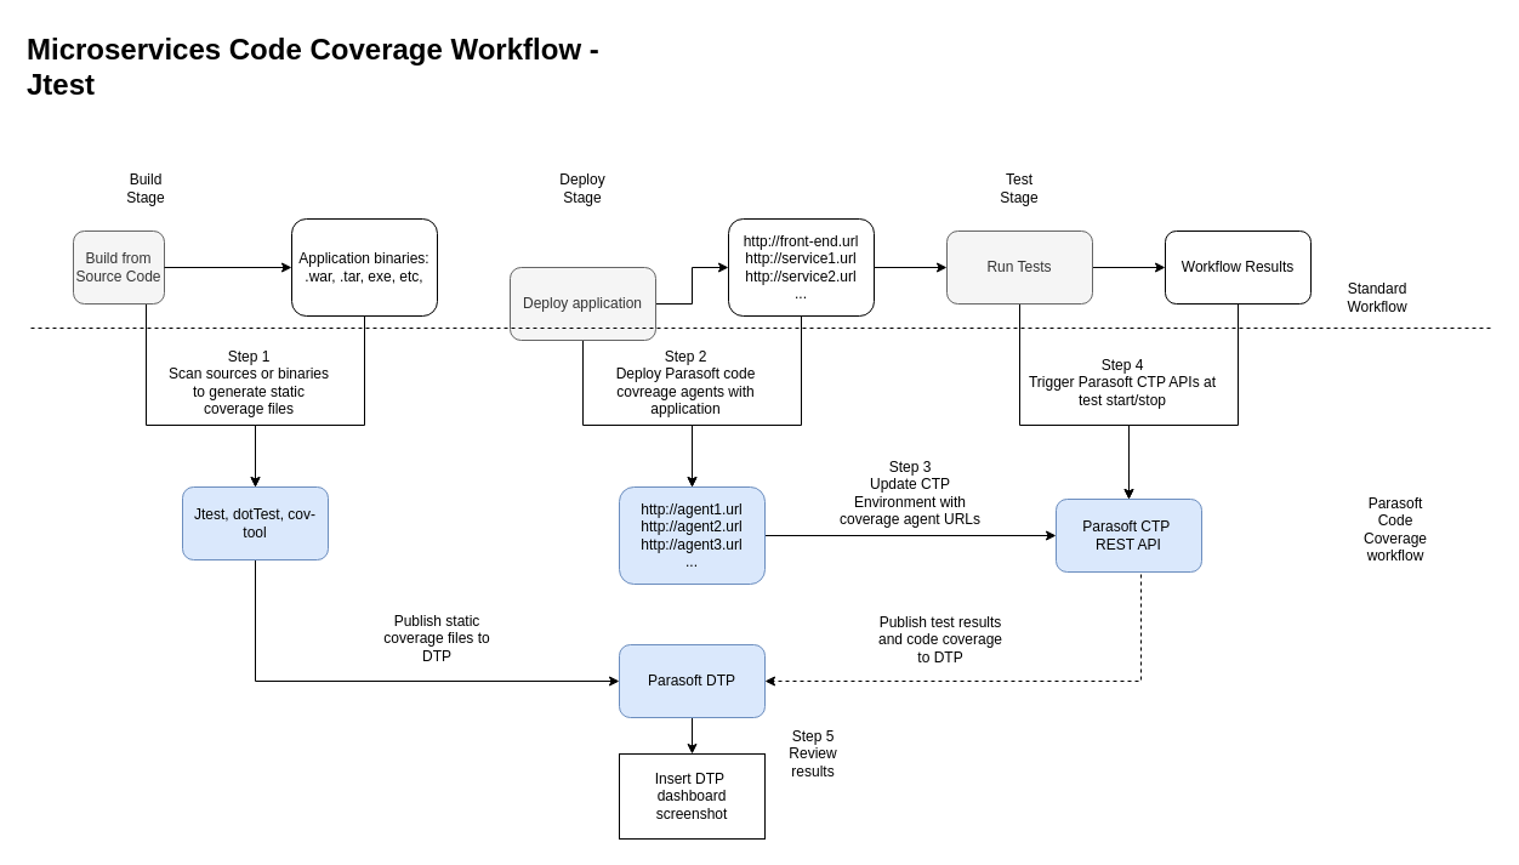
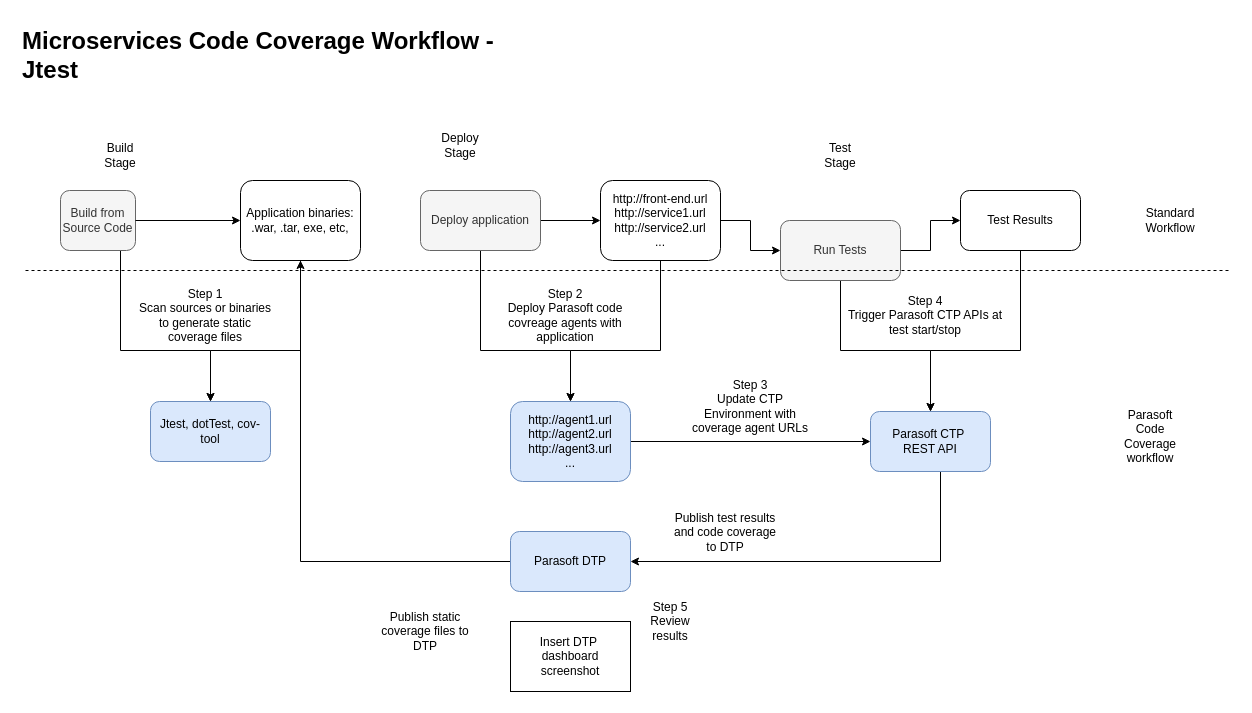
  <mxCell id="0" />
  <mxCell id="1" parent="0" />
  <mxCell id="2" style="edgeStyle=orthogonalEdgeStyle;rounded=0;orthogonalLoop=1;jettySize=auto;html=1;entryX=0.5;entryY=0;entryDx=0;entryDy=0;" edge="1" parent="1" source="3" target="17"><mxGeometry relative="1" as="geometry"><Array as="points"><mxPoint x="300" y="350" /><mxPoint x="210" y="350" /></Array></mxGeometry></mxCell>
  <mxCell id="3" value="Application binaries:&lt;div&gt;.war, .tar, exe, etc,&lt;/div&gt;" style="rounded=1;whiteSpace=wrap;html=1;" parent="1" vertex="1"><mxGeometry x="240" y="180" width="120" height="80" as="geometry" /></mxCell>
  <mxCell id="4" style="edgeStyle=orthogonalEdgeStyle;rounded=0;orthogonalLoop=1;jettySize=auto;html=1;" parent="1" source="5" target="17" edge="1"><mxGeometry relative="1" as="geometry"><Array as="points"><mxPoint x="120" y="350" /><mxPoint x="210" y="350" /></Array></mxGeometry></mxCell>
  <mxCell id="5" value="Build from Source Code" style="rounded=1;whiteSpace=wrap;html=1;fillColor=#f5f5f5;fontColor=#333333;strokeColor=#666666;" parent="1" vertex="1"><mxGeometry x="60" y="190" width="75" height="60" as="geometry" /></mxCell>
  <mxCell id="6" value="Build Stage" style="text;html=1;align=center;verticalAlign=middle;whiteSpace=wrap;rounded=0;" parent="1" vertex="1"><mxGeometry x="90" y="140" width="60" height="30" as="geometry" /></mxCell>
  <mxCell id="7" style="edgeStyle=orthogonalEdgeStyle;rounded=0;orthogonalLoop=1;jettySize=auto;html=1;entryX=0.5;entryY=0;entryDx=0;entryDy=0;" parent="1" source="9" target="26" edge="1"><mxGeometry relative="1" as="geometry"><mxPoint x="480" y="290" as="targetPoint" /><Array as="points"><mxPoint x="480" y="350" /><mxPoint x="570" y="350" /></Array></mxGeometry></mxCell>
  <mxCell id="8" style="edgeStyle=orthogonalEdgeStyle;rounded=0;orthogonalLoop=1;jettySize=auto;html=1;" edge="1" parent="1" source="9" target="32"><mxGeometry relative="1" as="geometry" /></mxCell>
- <mxCell id="9" value="Deploy application" style="rounded=1;whiteSpace=wrap;html=1;fillColor=#f5f5f5;fontColor=#333333;strokeColor=#666666;" parent="1" vertex="1"><mxGeometry x="420" y="220" width="120" height="60" as="geometry" /></mxCell>
+ <mxCell id="9" value="Deploy application" style="rounded=1;whiteSpace=wrap;html=1;fillColor=#f5f5f5;fontColor=#333333;strokeColor=#666666;" parent="1" vertex="1"><mxGeometry x="420" y="190" width="120" height="60" as="geometry" /></mxCell>
  <mxCell id="10" style="edgeStyle=orthogonalEdgeStyle;rounded=0;orthogonalLoop=1;jettySize=auto;html=1;entryX=0.5;entryY=0;entryDx=0;entryDy=0;" parent="1" source="12" target="20" edge="1"><mxGeometry relative="1" as="geometry"><Array as="points"><mxPoint x="840" y="350" /><mxPoint x="930" y="350" /></Array></mxGeometry></mxCell>
  <mxCell id="11" style="edgeStyle=orthogonalEdgeStyle;rounded=0;orthogonalLoop=1;jettySize=auto;html=1;entryX=0;entryY=0.5;entryDx=0;entryDy=0;" edge="1" parent="1" source="12" target="34"><mxGeometry relative="1" as="geometry"><mxPoint x="960" y="220" as="targetPoint" /></mxGeometry></mxCell>
- <mxCell id="12" value="Run Tests" style="rounded=1;whiteSpace=wrap;html=1;fillColor=#f5f5f5;strokeColor=#666666;fontColor=#333333;" parent="1" vertex="1"><mxGeometry x="780" y="190" width="120" height="60" as="geometry" /></mxCell>
- <mxCell id="13" value="Deploy Stage" style="text;html=1;align=center;verticalAlign=middle;whiteSpace=wrap;rounded=0;" parent="1" vertex="1"><mxGeometry x="450" y="140" width="60" height="30" as="geometry" /></mxCell>
+ <mxCell id="12" value="Run Tests" style="rounded=1;whiteSpace=wrap;html=1;fillColor=#f5f5f5;strokeColor=#666666;fontColor=#333333;" parent="1" vertex="1"><mxGeometry x="780" y="220" width="120" height="60" as="geometry" /></mxCell>
+ <mxCell id="13" value="Deploy Stage" style="text;html=1;align=center;verticalAlign=middle;whiteSpace=wrap;rounded=0;" parent="1" vertex="1"><mxGeometry x="430" y="130" width="60" height="30" as="geometry" /></mxCell>
  <mxCell id="14" value="Test Stage" style="text;html=1;align=center;verticalAlign=middle;whiteSpace=wrap;rounded=0;" parent="1" vertex="1"><mxGeometry x="815" y="140" width="50" height="30" as="geometry" /></mxCell>
- <mxCell id="15" style="edgeStyle=orthogonalEdgeStyle;rounded=0;orthogonalLoop=1;jettySize=auto;html=1;entryX=0;entryY=0.5;entryDx=0;entryDy=0;exitX=0.5;exitY=1;exitDx=0;exitDy=0;" parent="1" source="17" target="22" edge="1"><mxGeometry relative="1" as="geometry"><Array as="points"><mxPoint x="210" y="561" /></Array></mxGeometry></mxCell>
  <mxCell id="16" style="edgeStyle=orthogonalEdgeStyle;rounded=0;orthogonalLoop=1;jettySize=auto;html=1;entryX=0;entryY=0.5;entryDx=0;entryDy=0;exitX=1;exitY=0.5;exitDx=0;exitDy=0;" parent="1" source="5" target="3" edge="1"><mxGeometry relative="1" as="geometry"><mxPoint x="100" y="220" as="sourcePoint" /></mxGeometry></mxCell>
  <mxCell id="17" value="&lt;div&gt;Jtest, dotTest, cov-tool&lt;/div&gt;" style="rounded=1;whiteSpace=wrap;html=1;fillColor=#dae8fc;strokeColor=#6c8ebf;" parent="1" vertex="1"><mxGeometry x="150" y="401" width="120" height="60" as="geometry" /></mxCell>
  <mxCell id="18" style="edgeStyle=orthogonalEdgeStyle;rounded=0;orthogonalLoop=1;jettySize=auto;html=1;entryX=0;entryY=0.5;entryDx=0;entryDy=0;" parent="1" source="26" target="20" edge="1"><mxGeometry relative="1" as="geometry" /></mxCell>
- <mxCell id="19" style="edgeStyle=orthogonalEdgeStyle;rounded=0;orthogonalLoop=1;jettySize=auto;html=1;entryX=1;entryY=0.5;entryDx=0;entryDy=0;exitX=0.5;exitY=1;exitDx=0;exitDy=0;dashed=1;" parent="1" source="20" target="22" edge="1"><mxGeometry relative="1" as="geometry"><Array as="points"><mxPoint x="940" y="561" /></Array></mxGeometry></mxCell>
+ <mxCell id="19" style="edgeStyle=orthogonalEdgeStyle;rounded=0;orthogonalLoop=1;jettySize=auto;html=1;entryX=1;entryY=0.5;entryDx=0;entryDy=0;exitX=0.5;exitY=1;exitDx=0;exitDy=0;" parent="1" source="20" target="22" edge="1"><mxGeometry relative="1" as="geometry"><Array as="points"><mxPoint x="940" y="561" /></Array></mxGeometry></mxCell>
  <mxCell id="20" value="&lt;div&gt;Parasoft CTP&amp;nbsp;&lt;/div&gt;&lt;div&gt;REST API&lt;/div&gt;" style="rounded=1;whiteSpace=wrap;html=1;fillColor=#dae8fc;strokeColor=#6c8ebf;" parent="1" vertex="1"><mxGeometry x="870" y="411" width="120" height="60" as="geometry" /></mxCell>
- <mxCell id="21" style="edgeStyle=orthogonalEdgeStyle;rounded=0;orthogonalLoop=1;jettySize=auto;html=1;entryX=0.5;entryY=0;entryDx=0;entryDy=0;" edge="1" parent="1" source="22" target="37"><mxGeometry relative="1" as="geometry" /></mxCell>
+ <mxCell id="21" style="edgeStyle=orthogonalEdgeStyle;rounded=0;orthogonalLoop=1;jettySize=auto;html=1;" edge="1" parent="1" source="22" target="3"><mxGeometry relative="1" as="geometry" /></mxCell>
  <mxCell id="22" value="Parasoft DTP" style="rounded=1;whiteSpace=wrap;html=1;fillColor=#dae8fc;strokeColor=#6c8ebf;" parent="1" vertex="1"><mxGeometry x="510" y="531" width="120" height="60" as="geometry" /></mxCell>
- <mxCell id="23" value="Publish test results and code coverage to DTP" style="text;html=1;align=center;verticalAlign=middle;whiteSpace=wrap;rounded=0;" parent="1" vertex="1"><mxGeometry x="720" y="512" width="110" height="30" as="geometry" /></mxCell>
- <mxCell id="24" value="Publish static coverage files to DTP" style="text;html=1;align=center;verticalAlign=middle;whiteSpace=wrap;rounded=0;" parent="1" vertex="1"><mxGeometry x="310" y="511" width="100" height="30" as="geometry" /></mxCell>
+ <mxCell id="23" value="Publish test results and code coverage to DTP" style="text;html=1;align=center;verticalAlign=middle;whiteSpace=wrap;rounded=0;" parent="1" vertex="1"><mxGeometry x="670" y="517" width="110" height="30" as="geometry" /></mxCell>
+ <mxCell id="24" value="Publish static coverage files to DTP" style="text;html=1;align=center;verticalAlign=middle;whiteSpace=wrap;rounded=0;" parent="1" vertex="1"><mxGeometry x="375" y="616" width="100" height="30" as="geometry" /></mxCell>
  <mxCell id="25" value="&lt;h1 style=&quot;margin-top: 0px;&quot;&gt;Microservices Code Coverage Workflow - Jtest&lt;/h1&gt;" style="text;html=1;whiteSpace=wrap;overflow=hidden;rounded=0;" parent="1" vertex="1"><mxGeometry x="20" y="20" width="530" height="70" as="geometry" /></mxCell>
  <mxCell id="26" value="http://agent1.url&lt;div&gt;http://agent2.url&lt;/div&gt;&lt;div&gt;http://agent3.url&lt;/div&gt;&lt;div&gt;...&lt;/div&gt;" style="rounded=1;whiteSpace=wrap;html=1;align=center;fillColor=#dae8fc;strokeColor=#6c8ebf;" parent="1" vertex="1"><mxGeometry x="510" y="401" width="120" height="80" as="geometry" /></mxCell>
  <mxCell id="27" value="Step 3&lt;div&gt;&lt;span style=&quot;background-color: initial;&quot;&gt;Update CTP Environment with coverage agent URLs&lt;/span&gt;&lt;/div&gt;" style="text;html=1;align=center;verticalAlign=middle;whiteSpace=wrap;rounded=0;" parent="1" vertex="1"><mxGeometry x="690" y="391" width="120" height="30" as="geometry" /></mxCell>
  <mxCell id="28" style="edgeStyle=orthogonalEdgeStyle;rounded=0;orthogonalLoop=1;jettySize=auto;html=1;exitX=0.5;exitY=1;exitDx=0;exitDy=0;" parent="1" edge="1"><mxGeometry relative="1" as="geometry"><mxPoint x="210" y="210" as="sourcePoint" /><mxPoint x="210" y="210" as="targetPoint" /></mxGeometry></mxCell>
  <mxCell id="29" value="Step 1&lt;div&gt;Scan sources or binaries to generate static coverage files&lt;/div&gt;" style="text;html=1;align=center;verticalAlign=middle;whiteSpace=wrap;rounded=0;" vertex="1" parent="1"><mxGeometry x="135" y="300" width="140" height="30" as="geometry" /></mxCell>
  <mxCell id="30" style="edgeStyle=orthogonalEdgeStyle;rounded=0;orthogonalLoop=1;jettySize=auto;html=1;entryX=0;entryY=0.5;entryDx=0;entryDy=0;" edge="1" parent="1" source="32" target="12"><mxGeometry relative="1" as="geometry" /></mxCell>
  <mxCell id="31" style="edgeStyle=orthogonalEdgeStyle;rounded=0;orthogonalLoop=1;jettySize=auto;html=1;entryX=0.5;entryY=0;entryDx=0;entryDy=0;" edge="1" parent="1" source="32" target="26"><mxGeometry relative="1" as="geometry"><Array as="points"><mxPoint x="660" y="350" /><mxPoint x="570" y="350" /></Array></mxGeometry></mxCell>
  <mxCell id="32" value="http://front-end.url&lt;div&gt;http://service1.url&lt;/div&gt;&lt;div&gt;http://service2.url&lt;/div&gt;&lt;div&gt;...&lt;/div&gt;" style="rounded=1;whiteSpace=wrap;html=1;" vertex="1" parent="1"><mxGeometry x="600" y="180" width="120" height="80" as="geometry" /></mxCell>
  <mxCell id="33" style="edgeStyle=orthogonalEdgeStyle;rounded=0;orthogonalLoop=1;jettySize=auto;html=1;entryX=0.5;entryY=0;entryDx=0;entryDy=0;" edge="1" parent="1" source="34" target="20"><mxGeometry relative="1" as="geometry"><Array as="points"><mxPoint x="1020" y="350" /><mxPoint x="930" y="350" /></Array></mxGeometry></mxCell>
- <mxCell id="34" value="Workflow Results" style="rounded=1;whiteSpace=wrap;html=1;" vertex="1" parent="1"><mxGeometry x="960" y="190" width="120" height="60" as="geometry" /></mxCell>
+ <mxCell id="34" value="Test Results" style="rounded=1;whiteSpace=wrap;html=1;" vertex="1" parent="1"><mxGeometry x="960" y="190" width="120" height="60" as="geometry" /></mxCell>
  <mxCell id="35" value="Step 2&lt;div&gt;Deploy Parasoft code covreage agents with application&lt;/div&gt;" style="text;html=1;align=center;verticalAlign=middle;whiteSpace=wrap;rounded=0;" vertex="1" parent="1"><mxGeometry x="505" y="300" width="120" height="30" as="geometry" /></mxCell>
  <mxCell id="36" value="Step 4&lt;div&gt;Trigger Parasoft CTP APIs at test start/stop&lt;/div&gt;" style="text;html=1;align=center;verticalAlign=middle;whiteSpace=wrap;rounded=0;" vertex="1" parent="1"><mxGeometry x="845" y="300" width="160" height="30" as="geometry" /></mxCell>
  <mxCell id="37" value="Insert DTP&amp;nbsp;&lt;div&gt;dashboard&lt;div&gt;screenshot&lt;/div&gt;&lt;/div&gt;" style="rounded=0;whiteSpace=wrap;html=1;" vertex="1" parent="1"><mxGeometry x="510" y="621" width="120" height="70" as="geometry" /></mxCell>
  <mxCell id="38" value="Step 5 Review results" style="text;html=1;align=center;verticalAlign=middle;whiteSpace=wrap;rounded=0;" vertex="1" parent="1"><mxGeometry x="640" y="606" width="60" height="30" as="geometry" /></mxCell>
  <mxCell id="39" value="" style="endArrow=none;dashed=1;html=1;rounded=0;" edge="1" parent="1"><mxGeometry width="50" height="50" relative="1" as="geometry"><mxPoint x="25" y="270" as="sourcePoint" /><mxPoint x="1230" y="270" as="targetPoint" /></mxGeometry></mxCell>
- <mxCell id="40" value="Standard&lt;div&gt;Workflow&lt;/div&gt;" style="text;html=1;align=center;verticalAlign=middle;whiteSpace=wrap;rounded=0;" vertex="1" parent="1"><mxGeometry x="1105" y="230" width="60" height="30" as="geometry" /></mxCell>
+ <mxCell id="40" value="Standard&lt;div&gt;Workflow&lt;/div&gt;" style="text;html=1;align=center;verticalAlign=middle;whiteSpace=wrap;rounded=0;" vertex="1" parent="1"><mxGeometry x="1140" y="205" width="60" height="30" as="geometry" /></mxCell>
  <mxCell id="41" value="Parasoft Code Coverage workflow" style="text;html=1;align=center;verticalAlign=middle;whiteSpace=wrap;rounded=0;" vertex="1" parent="1"><mxGeometry x="1120" y="421" width="60" height="30" as="geometry" /></mxCell>
